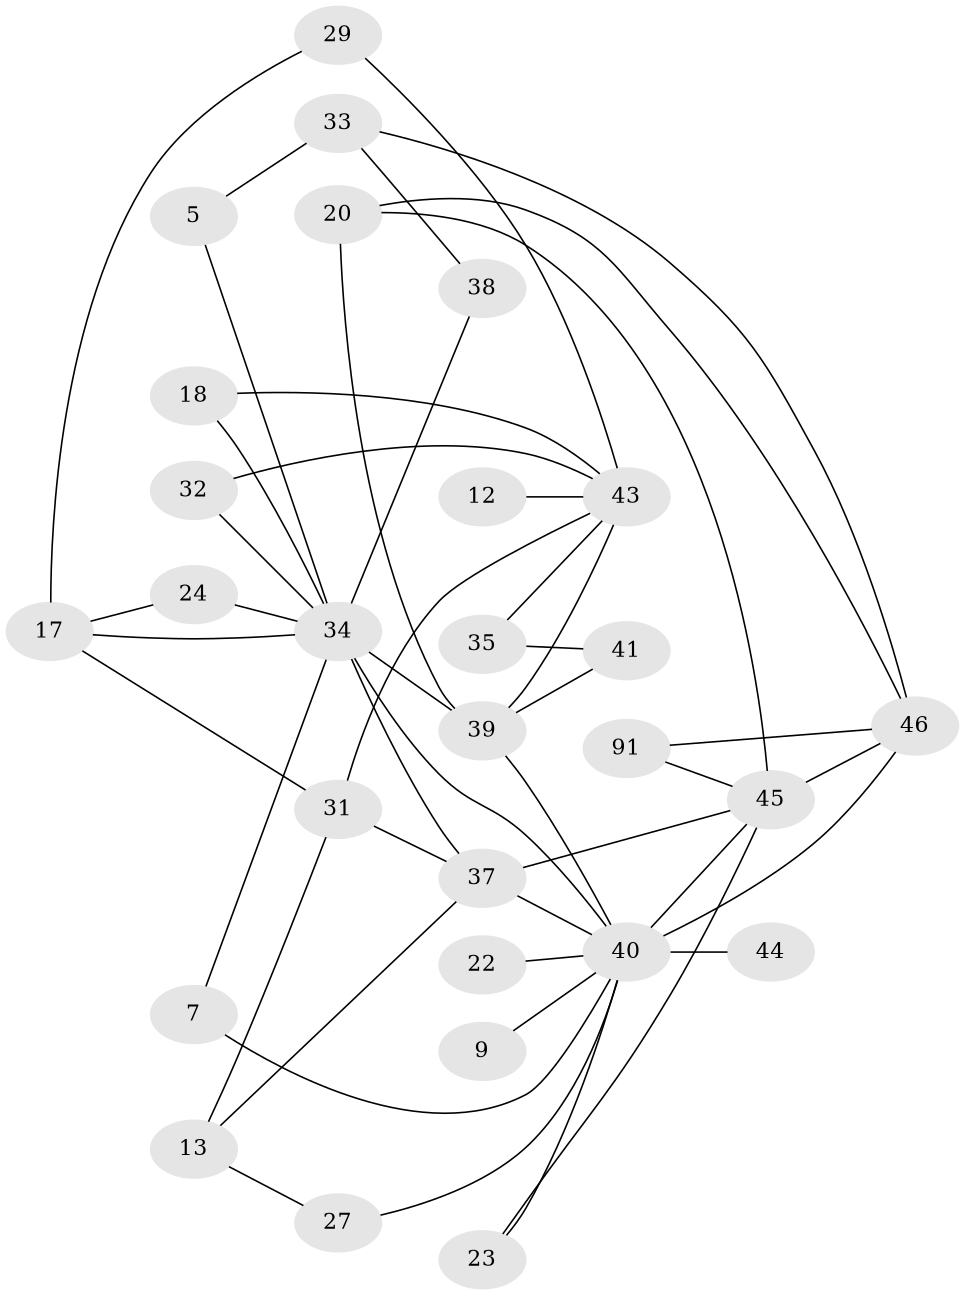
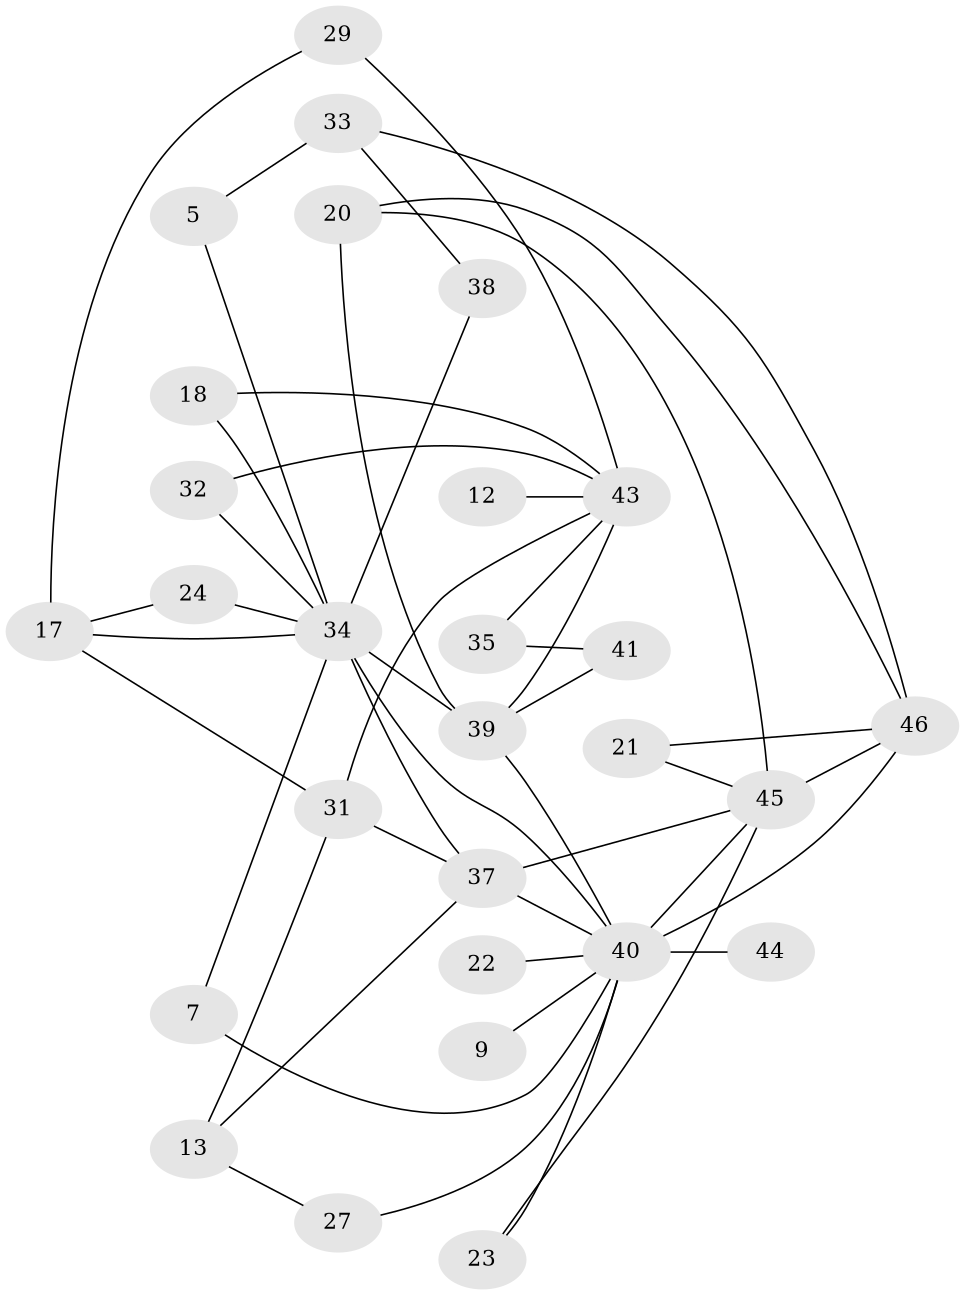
  graph {
    rankdir=LR
    node [color=gray90 style=filled]
    edge [weight=1.0]
    5
    33
    34
    46
    38
    40
    37
    39
    7
    45
    44
    9
    12
    43
    13
    27
    31
    17
    24
    29
    18
    20
    41
-   21 [label=91]
+   21
    22
    23
    32
    35
    5 -- 33
    5 -- 34
    33 -- 46 [weight=2.0]
    33 -- 38
    34 -- 38
    34 -- 40
    34 -- 37
    34 -- 39
    40 -- 46
    40 -- 45
    40 -- 44
    37 -- 40
    37 -- 45
    39 -- 40
    39 -- 43
    39 -- 41
    7 -- 34
    7 -- 40
    45 -- 46 [weight=2.0]
    9 -- 40
    12 -- 43
    13 -- 37
    13 -- 27
    13 -- 31
    27 -- 40
    31 -- 37
    31 -- 43
    17 -- 34
    17 -- 31
    17 -- 24
    17 -- 29
    24 -- 34
    29 -- 43
    18 -- 34
    18 -- 43
    20 -- 46
    20 -- 39
    20 -- 45
    21 -- 46
    21 -- 45
    22 -- 40
    23 -- 40
    23 -- 45
    32 -- 34
    32 -- 43
    35 -- 43
    35 -- 41
  }
